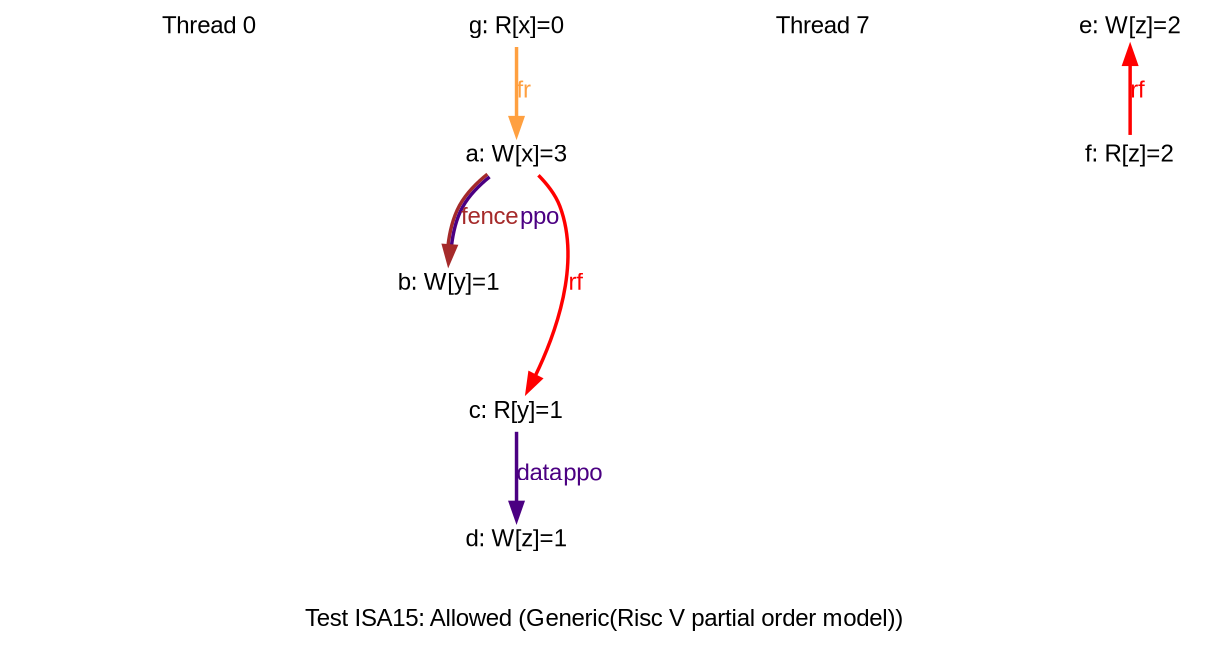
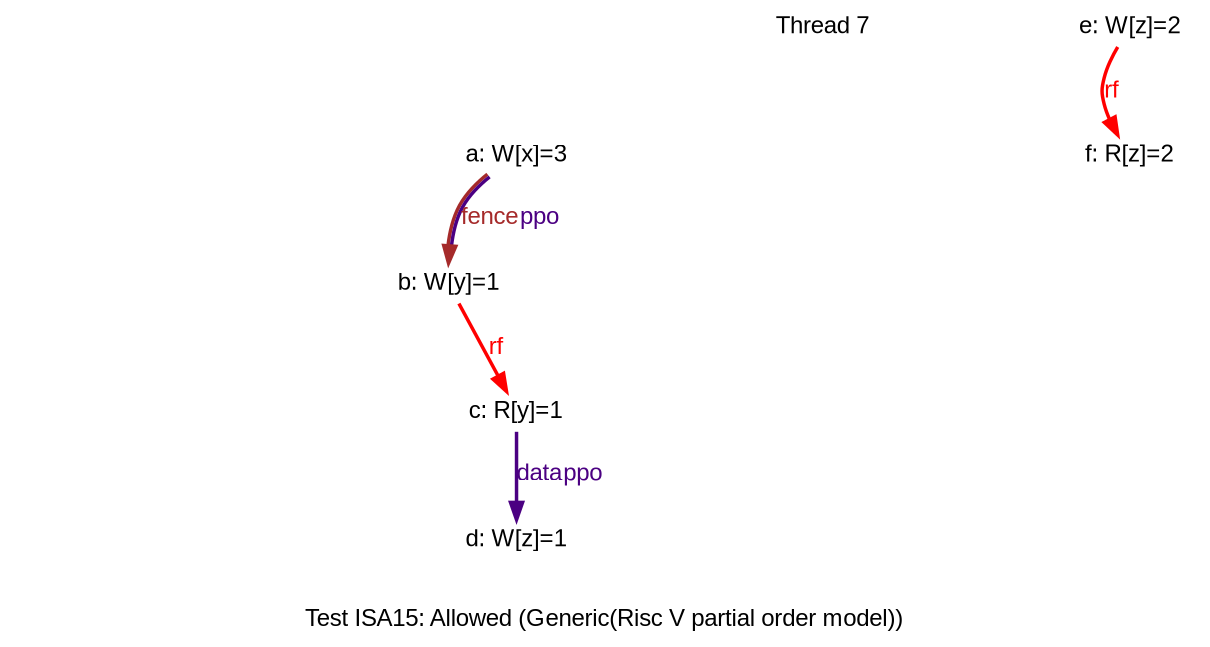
  digraph {
    fontname="Liberation Sans"
    fontsize=14
    label="Test ISA15: Allowed (Generic(Risc V partial order model))"
    splines=spline
    node [fixedsize=false fontname="Liberation Sans" fontsize=14 shape=none]
    edge [arrowsize=1.000000 color=red fontname="Liberation Sans" fontsize=14 penwidth=2.000000]
-   n1 [fixedsize=true height=0.281250 label="Thread 0" width=3.250000]
    n2 [height=0.194444 label="a: W[x]=3" width=1.166667]
    n3 [height=0.194444 label="b: W[y]=1" width=1.166667]
    n4 [height=0.194444 label="c: R[y]=1" width=1.166667]
    n5 [height=0.194444 label="d: W[z]=1" width=1.166667]
    n6 [fixedsize=true height=0.281250 label="Thread 7" width=3.250000]
    n7 [height=0.194444 label="e: W[z]=2" width=1.166667]
    n8 [height=0.194444 label="f: R[z]=2" width=1.166667]
-   n9 [height=0.194444 label="g: R[x]=0" width=1.166667]
    n2 -> n3 [color="brown:indigo" label=<<font color="brown">fence</font><font color="indigo">ppo</font>>]
-   n2 -> n4 [label=<<font color="red">rf</font>>]
+   n3 -> n4 [label=<<font color="red">rf</font>>]
    n4 -> n5 [color=indigo label=<<font color="indigo">data</font><font color="indigo">ppo</font>>]
-   n8 -> n7 [label=<<font color="red">rf</font>>]
-   n9 -> n2 [color="#ffa040" label=<<font color="#ffa040">fr</font>>]
+   n7 -> n8 [label=<<font color="red">rf</font>>]
  }
